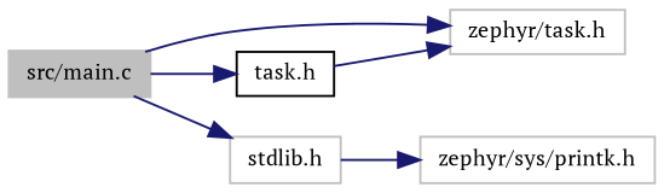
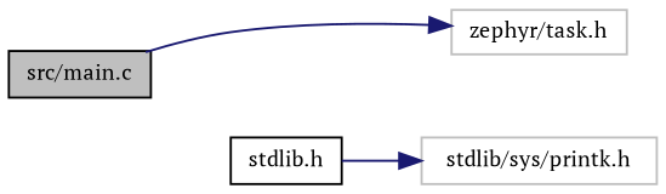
  digraph {
    fontname="PT Serif"
    rankdir=LR
    node [color=grey75 fillcolor=white fontname="PT Serif" fontsize=10 shape=record style=filled]
    edge [color=midnightblue fontname="PT Serif" fontsize=10 labelfontname=Helvetica labelfontsize=10 style=solid]
-   n1 [fillcolor=grey75 fontcolor=black height=0.2 label="src/main.c" width=0.4]
+   n1 [color=black fillcolor=grey75 fontcolor=black height=0.2 label="src/main.c" width=0.4]
    n2 [height=0.2 label="zephyr/task.h" width=0.4]
-   n3 [height=0.2 label="stdlib.h" width=0.4]
-   n4 [color=black height=0.2 label="task.h" width=0.4]
-   n5 [height=0.2 label="zephyr/sys/printk.h" width=0.4]
+   n3 [color=black height=0.2 label="stdlib.h" width=0.4]
+   n5 [height=0.2 label="stdlib/sys/printk.h" width=0.4]
    n1 -> n2
-   n1 -> n3
-   n1 -> n4
    n3 -> n5
-   n4 -> n2
  }
